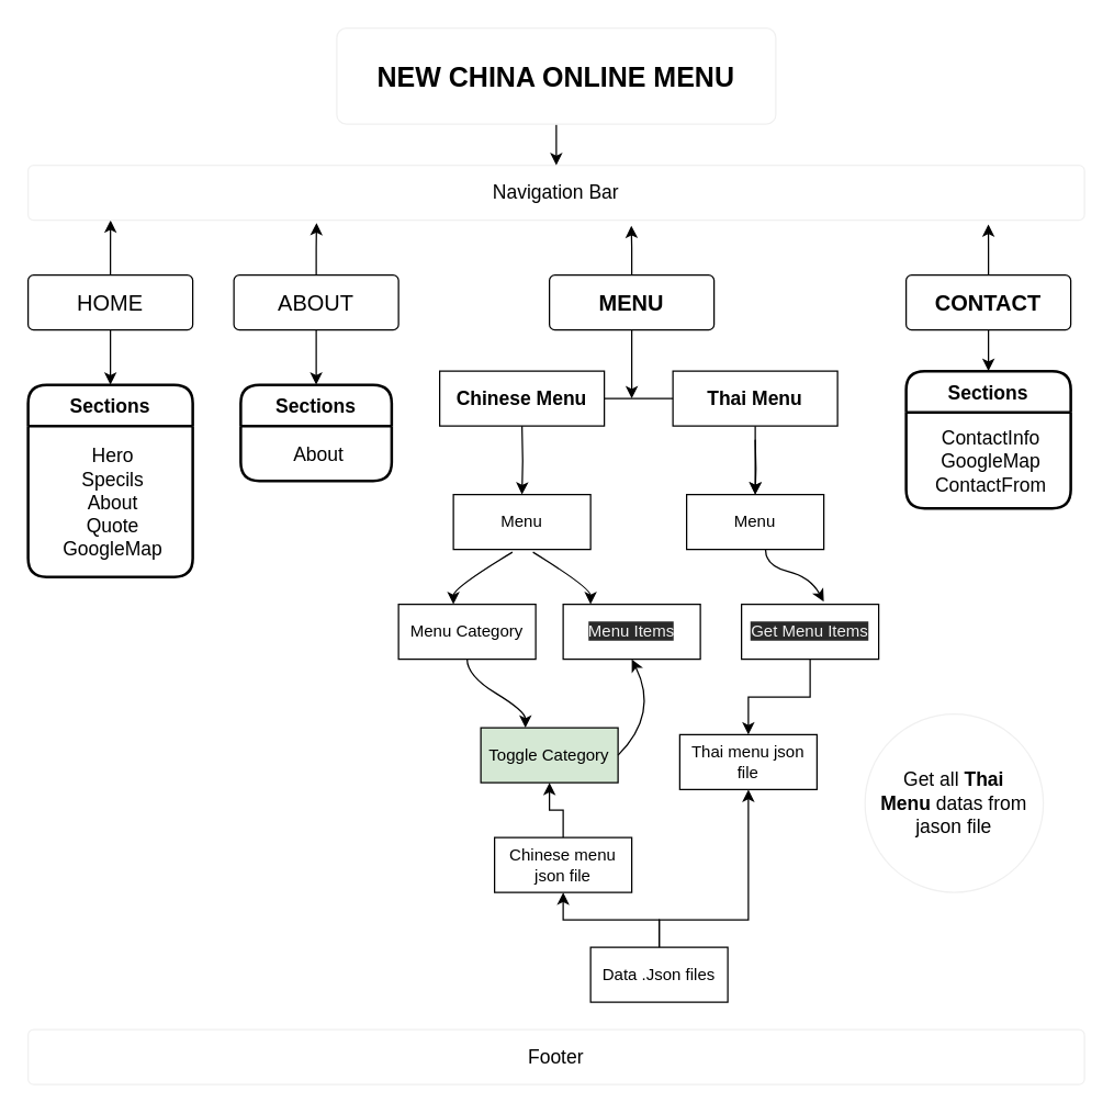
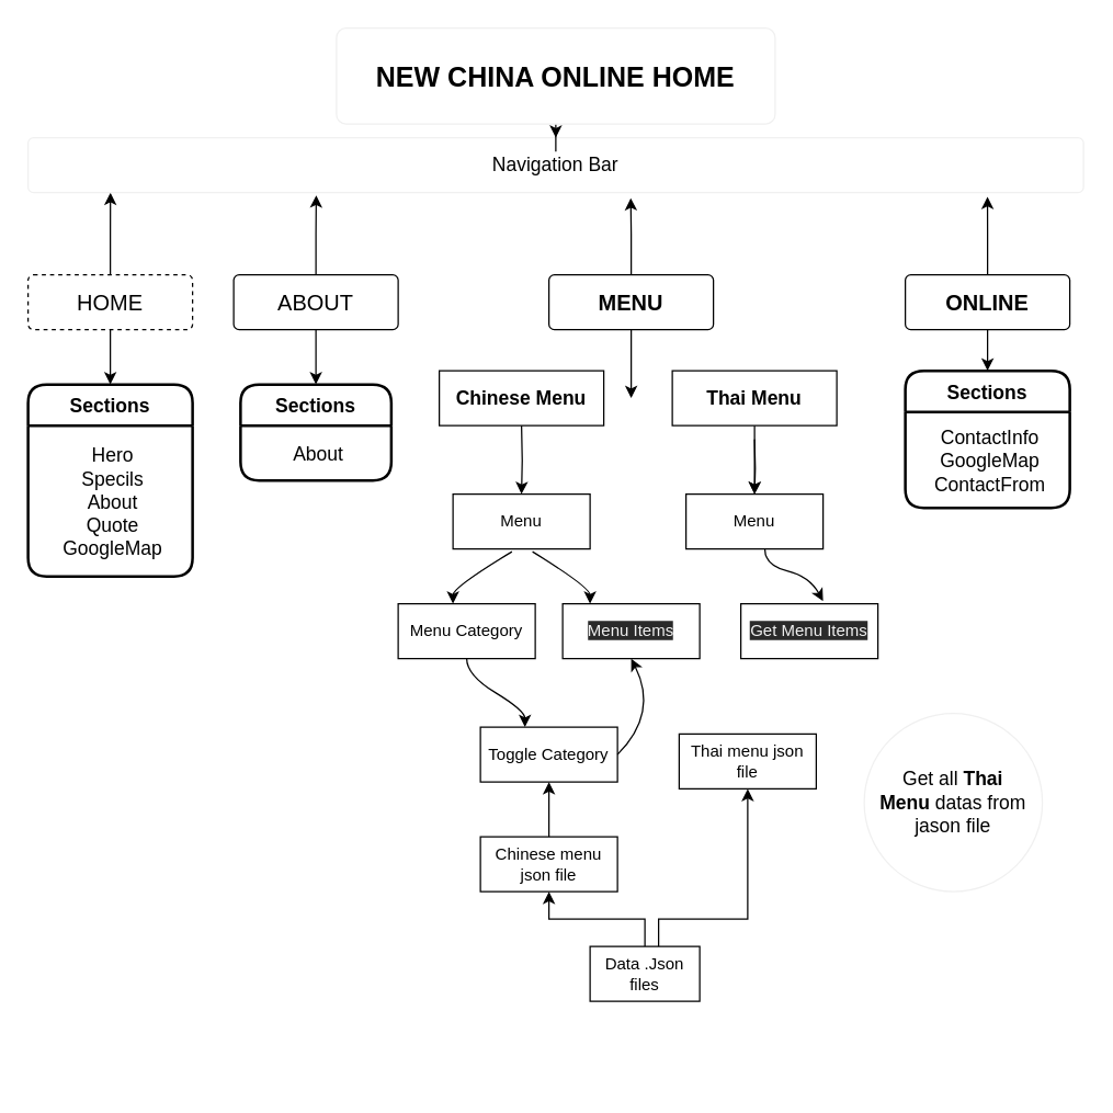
  <mxCell id="0" />
  <mxCell id="1" parent="0" />
  <mxCell id="2" style="edgeStyle=orthogonalEdgeStyle;rounded=0;orthogonalLoop=1;jettySize=auto;html=1;entryX=0.5;entryY=0;entryDx=0;entryDy=0;fontSize=16;" parent="1" source="4" target="8" edge="1"><mxGeometry relative="1" as="geometry" /></mxCell>
  <mxCell id="3" style="edgeStyle=orthogonalEdgeStyle;rounded=0;orthogonalLoop=1;jettySize=auto;html=1;entryX=0.078;entryY=1;entryDx=0;entryDy=0;entryPerimeter=0;fontSize=14;" parent="1" source="4" target="46" edge="1"><mxGeometry relative="1" as="geometry" /></mxCell>
- <mxCell id="4" value="&lt;font style=&quot;font-size: 16px&quot;&gt;HOME&lt;/font&gt;" style="rounded=1;arcSize=10;whiteSpace=wrap;html=1;align=center;" parent="1" vertex="1"><mxGeometry x="20" y="200" width="120" height="40" as="geometry" /></mxCell>
+ <mxCell id="4" value="&lt;font style=&quot;font-size: 16px&quot;&gt;HOME&lt;/font&gt;" style="rounded=1;arcSize=10;whiteSpace=wrap;html=1;align=center;dashed=1;" parent="1" vertex="1"><mxGeometry x="20" y="200" width="120" height="40" as="geometry" /></mxCell>
  <mxCell id="5" value="Sections" style="swimlane;childLayout=stackLayout;horizontal=1;startSize=30;horizontalStack=0;rounded=1;fontSize=14;fontStyle=1;strokeWidth=2;resizeParent=0;resizeLast=1;shadow=0;dashed=0;align=center;" parent="1" vertex="1"><mxGeometry x="175" y="280" width="110" height="70" as="geometry" /></mxCell>
  <mxCell id="6" value="About" style="align=center;strokeColor=none;fillColor=none;spacingLeft=4;fontSize=14;verticalAlign=middle;resizable=0;rotatable=0;part=1;" parent="5" vertex="1"><mxGeometry y="30" width="110" height="40" as="geometry" /></mxCell>
  <mxCell id="7" style="edgeStyle=orthogonalEdgeStyle;rounded=0;orthogonalLoop=1;jettySize=auto;html=1;exitX=0.5;exitY=1;exitDx=0;exitDy=0;fontSize=14;" parent="5" source="6" target="6" edge="1"><mxGeometry relative="1" as="geometry" /></mxCell>
  <mxCell id="8" value="Sections" style="swimlane;childLayout=stackLayout;horizontal=1;startSize=30;horizontalStack=0;rounded=1;fontSize=14;fontStyle=1;strokeWidth=2;resizeParent=0;resizeLast=1;shadow=0;dashed=0;align=center;" parent="1" vertex="1"><mxGeometry x="20" y="280" width="120" height="140" as="geometry" /></mxCell>
  <mxCell id="9" value="Hero&#10;Specils&#10;About&#10;Quote&#10;GoogleMap" style="align=center;fillColor=none;spacingLeft=4;fontSize=14;verticalAlign=middle;resizable=0;rotatable=0;part=1;spacingTop=0;spacing=4;strokeColor=none;rounded=0;" parent="8" vertex="1"><mxGeometry y="30" width="120" height="110" as="geometry" /></mxCell>
  <mxCell id="10" style="edgeStyle=orthogonalEdgeStyle;rounded=0;orthogonalLoop=1;jettySize=auto;html=1;exitX=0.5;exitY=1;exitDx=0;exitDy=0;entryX=0.5;entryY=0;entryDx=0;entryDy=0;fontSize=14;" parent="1" source="12" target="5" edge="1"><mxGeometry relative="1" as="geometry" /></mxCell>
  <mxCell id="11" style="edgeStyle=orthogonalEdgeStyle;rounded=0;orthogonalLoop=1;jettySize=auto;html=1;entryX=0.273;entryY=1.05;entryDx=0;entryDy=0;entryPerimeter=0;fontSize=14;" parent="1" source="12" target="46" edge="1"><mxGeometry relative="1" as="geometry" /></mxCell>
  <mxCell id="12" value="&lt;font style=&quot;font-size: 16px&quot;&gt;ABOUT&lt;/font&gt;" style="rounded=1;arcSize=10;whiteSpace=wrap;html=1;align=center;" parent="1" vertex="1"><mxGeometry x="170" y="200" width="120" height="40" as="geometry" /></mxCell>
  <mxCell id="13" style="edgeStyle=orthogonalEdgeStyle;rounded=0;orthogonalLoop=1;jettySize=auto;html=1;exitX=0.5;exitY=0;exitDx=0;exitDy=0;fontSize=14;" parent="1" source="16" edge="1"><mxGeometry relative="1" as="geometry"><mxPoint x="450" y="210" as="targetPoint" /></mxGeometry></mxCell>
  <mxCell id="14" style="edgeStyle=orthogonalEdgeStyle;rounded=0;orthogonalLoop=1;jettySize=auto;html=1;fontSize=14;" parent="1" source="16" edge="1"><mxGeometry relative="1" as="geometry"><mxPoint x="460" y="290" as="targetPoint" /></mxGeometry></mxCell>
  <mxCell id="15" style="edgeStyle=orthogonalEdgeStyle;rounded=0;orthogonalLoop=1;jettySize=auto;html=1;entryX=0.571;entryY=1.1;entryDx=0;entryDy=0;entryPerimeter=0;fontSize=14;" parent="1" source="16" target="46" edge="1"><mxGeometry relative="1" as="geometry" /></mxCell>
  <mxCell id="16" value="&lt;font style=&quot;font-size: 16px&quot;&gt;&lt;b&gt;MENU&lt;/b&gt;&lt;/font&gt;" style="rounded=1;arcSize=10;whiteSpace=wrap;html=1;align=center;" parent="1" vertex="1"><mxGeometry x="400" y="200" width="120" height="40" as="geometry" /></mxCell>
  <mxCell id="17" style="edgeStyle=orthogonalEdgeStyle;rounded=0;orthogonalLoop=1;jettySize=auto;html=1;fontSize=14;" parent="1" source="19" target="33" edge="1"><mxGeometry relative="1" as="geometry" /></mxCell>
  <mxCell id="18" style="edgeStyle=orthogonalEdgeStyle;rounded=0;orthogonalLoop=1;jettySize=auto;html=1;entryX=0.909;entryY=1.075;entryDx=0;entryDy=0;entryPerimeter=0;fontSize=14;" parent="1" source="19" target="46" edge="1"><mxGeometry relative="1" as="geometry" /></mxCell>
- <mxCell id="19" value="&lt;font style=&quot;font-size: 16px&quot;&gt;&lt;b&gt;CONTACT&lt;/b&gt;&lt;/font&gt;" style="rounded=1;arcSize=10;whiteSpace=wrap;html=1;align=center;" parent="1" vertex="1"><mxGeometry x="660" y="200" width="120" height="40" as="geometry" /></mxCell>
- <mxCell id="20" value="" style="edgeStyle=orthogonalEdgeStyle;startArrow=none;endArrow=none;rounded=0;targetPortConstraint=eastwest;sourcePortConstraint=northsouth;fontSize=14;exitX=0;exitY=0.5;exitDx=0;exitDy=0;" parent="1" source="51" target="49" edge="1"><mxGeometry relative="1" as="geometry"><mxPoint x="485" y="300" as="sourcePoint" /><Array as="points"><mxPoint x="520" y="290" /><mxPoint x="485" y="290" /><mxPoint x="485" y="260" /></Array><mxPoint x="440" y="290" as="targetPoint" /></mxGeometry></mxCell>
+ <mxCell id="19" value="&lt;font style=&quot;font-size: 16px&quot;&gt;&lt;b&gt;ONLINE&lt;/b&gt;&lt;/font&gt;" style="rounded=1;arcSize=10;whiteSpace=wrap;html=1;align=center;" parent="1" vertex="1"><mxGeometry x="660" y="200" width="120" height="40" as="geometry" /></mxCell>
  <mxCell id="21" style="edgeStyle=orthogonalEdgeStyle;rounded=0;orthogonalLoop=1;jettySize=auto;html=1;entryX=0.5;entryY=0;entryDx=0;entryDy=0;fontSize=14;" parent="1" target="24" edge="1"><mxGeometry relative="1" as="geometry"><mxPoint x="380" y="310" as="sourcePoint" /></mxGeometry></mxCell>
  <mxCell id="22" style="edgeStyle=orthogonalEdgeStyle;rounded=0;orthogonalLoop=1;jettySize=auto;html=1;entryX=0.5;entryY=0;entryDx=0;entryDy=0;fontSize=14;" parent="1" target="25" edge="1"><mxGeometry relative="1" as="geometry"><mxPoint x="550" y="320" as="sourcePoint" /></mxGeometry></mxCell>
  <mxCell id="23" style="edgeStyle=orthogonalEdgeStyle;rounded=0;orthogonalLoop=1;jettySize=auto;html=1;exitX=0.5;exitY=1;exitDx=0;exitDy=0;fontSize=14;" parent="1" edge="1"><mxGeometry relative="1" as="geometry"><mxPoint x="550" y="320" as="sourcePoint" /><mxPoint x="550" y="320" as="targetPoint" /></mxGeometry></mxCell>
  <mxCell id="24" value="Menu" style="whiteSpace=wrap;html=1;" parent="1" vertex="1"><mxGeometry x="330" y="360" width="100" height="40" as="geometry" /></mxCell>
  <mxCell id="25" value="Menu" style="whiteSpace=wrap;html=1;" parent="1" vertex="1"><mxGeometry x="500" y="360" width="100" height="40" as="geometry" /></mxCell>
  <mxCell id="26" value="" style="html=1;curved=1;noEdgeStyle=1;orthogonal=1;" parent="1" edge="1"><mxGeometry relative="1" as="geometry"><mxPoint x="388" y="402" as="sourcePoint" /><mxPoint x="430" y="440" as="targetPoint" /><Array as="points"><mxPoint x="387.5" y="402" /><mxPoint x="430" y="428" /></Array></mxGeometry></mxCell>
  <mxCell id="27" value="" style="html=1;curved=1;noEdgeStyle=1;orthogonal=1;" parent="1" edge="1"><mxGeometry relative="1" as="geometry"><mxPoint x="373" y="402" as="sourcePoint" /><mxPoint x="330" y="440" as="targetPoint" /><Array as="points"><mxPoint x="372.5" y="402" /><mxPoint x="330" y="428" /></Array></mxGeometry></mxCell>
  <mxCell id="28" value="Menu Category" style="whiteSpace=wrap;html=1;" parent="1" vertex="1"><mxGeometry x="290" y="440" width="100" height="40" as="geometry" /></mxCell>
  <mxCell id="29" value="&lt;span style=&quot;color: rgb(240 , 240 , 240) ; font-family: &amp;#34;helvetica&amp;#34; ; font-size: 12px ; font-style: normal ; font-weight: 400 ; letter-spacing: normal ; text-align: center ; text-indent: 0px ; text-transform: none ; word-spacing: 0px ; background-color: rgb(42 , 42 , 42) ; display: inline ; float: none&quot;&gt;Menu Items&lt;/span&gt;" style="whiteSpace=wrap;html=1;" parent="1" vertex="1"><mxGeometry x="410" y="440" width="100" height="40" as="geometry" /></mxCell>
- <mxCell id="30" value="Toggle Category" style="whiteSpace=wrap;html=1;fillColor=#d5e8d4;" parent="1" vertex="1"><mxGeometry x="350" y="530" width="100" height="40" as="geometry" /></mxCell>
+ <mxCell id="30" value="Toggle Category" style="whiteSpace=wrap;html=1;" parent="1" vertex="1"><mxGeometry x="350" y="530" width="100" height="40" as="geometry" /></mxCell>
  <mxCell id="31" value="" style="html=1;curved=1;noEdgeStyle=1;orthogonal=1;" parent="1" edge="1"><mxGeometry relative="1" as="geometry"><mxPoint x="340" y="480" as="sourcePoint" /><mxPoint x="382.5" y="530" as="targetPoint" /><Array as="points"><mxPoint x="340" y="492" /><mxPoint x="382.5" y="518" /></Array></mxGeometry></mxCell>
  <mxCell id="32" value="" style="html=1;curved=1;noEdgeStyle=1;orthogonal=1;entryX=0.5;entryY=1;entryDx=0;entryDy=0;exitX=1;exitY=0.5;exitDx=0;exitDy=0;" parent="1" source="30" target="29" edge="1"><mxGeometry relative="1" as="geometry"><mxPoint x="450" y="590" as="sourcePoint" /><mxPoint x="492.5" y="640" as="targetPoint" /><Array as="points"><mxPoint x="480" y="520" /></Array></mxGeometry></mxCell>
  <mxCell id="33" value="Sections" style="swimlane;childLayout=stackLayout;horizontal=1;startSize=30;horizontalStack=0;rounded=1;fontSize=14;fontStyle=1;strokeWidth=2;resizeParent=0;resizeLast=1;shadow=0;dashed=0;align=center;" parent="1" vertex="1"><mxGeometry x="660" y="270" width="120" height="100" as="geometry" /></mxCell>
  <mxCell id="34" value="ContactInfo&#10;GoogleMap&#10;ContactFrom" style="align=center;fillColor=none;spacingLeft=4;fontSize=14;verticalAlign=middle;resizable=0;rotatable=0;part=1;spacingTop=0;spacing=4;strokeColor=none;rounded=0;" parent="33" vertex="1"><mxGeometry y="30" width="120" height="70" as="geometry" /></mxCell>
  <mxCell id="35" style="edgeStyle=orthogonalEdgeStyle;rounded=0;orthogonalLoop=1;jettySize=auto;html=1;entryX=0.5;entryY=1;entryDx=0;entryDy=0;fontSize=14;" parent="1" source="36" target="30" edge="1"><mxGeometry relative="1" as="geometry" /></mxCell>
- <mxCell id="36" value="Chinese menu json file" style="whiteSpace=wrap;html=1;" parent="1" vertex="1"><mxGeometry x="360" y="610" width="100" height="40" as="geometry" /></mxCell>
+ <mxCell id="36" value="Chinese menu json file" style="whiteSpace=wrap;html=1;" parent="1" vertex="1"><mxGeometry x="350" y="610" width="100" height="40" as="geometry" /></mxCell>
  <mxCell id="37" value="" style="edgeStyle=elbowEdgeStyle;elbow=vertical;html=1;rounded=0;" parent="1" source="40" target="36" edge="1"><mxGeometry relative="1" as="geometry" /></mxCell>
  <mxCell id="38" value="Thai menu json file" style="whiteSpace=wrap;html=1;" parent="1" vertex="1"><mxGeometry x="495" y="535" width="100" height="40" as="geometry" /></mxCell>
  <mxCell id="39" value="" style="edgeStyle=elbowEdgeStyle;elbow=vertical;html=1;rounded=0;" parent="1" source="40" target="38" edge="1"><mxGeometry relative="1" as="geometry"><Array as="points"><mxPoint x="480" y="670" /></Array></mxGeometry></mxCell>
- <mxCell id="40" value="Data .Json files" style="whiteSpace=wrap;html=1;" parent="1" vertex="1"><mxGeometry x="430" y="690" width="100" height="40" as="geometry" /></mxCell>
- <mxCell id="41" style="edgeStyle=orthogonalEdgeStyle;rounded=0;orthogonalLoop=1;jettySize=auto;html=1;entryX=0.5;entryY=0;entryDx=0;entryDy=0;fontSize=14;" parent="1" source="42" target="38" edge="1"><mxGeometry relative="1" as="geometry" /></mxCell>
+ <mxCell id="40" value="Data .Json files" style="whiteSpace=wrap;html=1;" parent="1" vertex="1"><mxGeometry x="430" y="690" width="80" height="40" as="geometry" /></mxCell>
  <mxCell id="42" value="&lt;span style=&quot;color: rgb(240 , 240 , 240) ; font-family: &amp;#34;helvetica&amp;#34; ; font-size: 12px ; font-style: normal ; font-weight: 400 ; letter-spacing: normal ; text-align: center ; text-indent: 0px ; text-transform: none ; word-spacing: 0px ; background-color: rgb(42 , 42 , 42) ; display: inline ; float: none&quot;&gt;Get Menu Items&lt;/span&gt;" style="whiteSpace=wrap;html=1;" parent="1" vertex="1"><mxGeometry x="540" y="440" width="100" height="40" as="geometry" /></mxCell>
  <mxCell id="43" value="" style="html=1;curved=1;noEdgeStyle=1;orthogonal=1;" parent="1" edge="1"><mxGeometry relative="1" as="geometry"><mxPoint x="557.5" y="400" as="sourcePoint" /><mxPoint x="600" y="438" as="targetPoint" /><Array as="points"><mxPoint x="557.5" y="412" /><mxPoint x="590" y="420" /><mxPoint x="600" y="438" /></Array></mxGeometry></mxCell>
- <mxCell id="44" value="Footer" style="rounded=1;arcSize=10;whiteSpace=wrap;html=1;align=center;strokeColor=#f0f0f0;fontSize=14;" parent="1" vertex="1"><mxGeometry x="20" y="750" width="770" height="40" as="geometry" /></mxCell>
  <mxCell id="45" value="Get all&amp;nbsp;&lt;b&gt;Thai Menu&lt;/b&gt;&amp;nbsp;datas from jason file" style="ellipse;whiteSpace=wrap;html=1;align=center;rounded=0;strokeColor=#f0f0f0;fontSize=14;" parent="1" vertex="1"><mxGeometry x="630" y="520" width="130" height="130" as="geometry" /></mxCell>
- <mxCell id="46" value="Navigation Bar" style="rounded=1;arcSize=10;whiteSpace=wrap;html=1;align=center;strokeColor=#f0f0f0;fontSize=14;" parent="1" vertex="1"><mxGeometry x="20" y="120" width="770" height="40" as="geometry" /></mxCell>
+ <mxCell id="46" value="Navigation Bar" style="rounded=1;arcSize=10;whiteSpace=wrap;html=1;align=center;strokeColor=#f0f0f0;fontSize=14;" parent="1" vertex="1"><mxGeometry x="20" y="100" width="770" height="40" as="geometry" /></mxCell>
  <mxCell id="47" style="edgeStyle=orthogonalEdgeStyle;rounded=0;orthogonalLoop=1;jettySize=auto;html=1;entryX=0.5;entryY=0;entryDx=0;entryDy=0;fontSize=14;" parent="1" source="48" target="46" edge="1"><mxGeometry relative="1" as="geometry" /></mxCell>
- <mxCell id="48" value="&lt;b&gt;&lt;font style=&quot;font-size: 20px&quot;&gt;NEW CHINA ONLINE MENU&lt;/font&gt;&lt;/b&gt;" style="rounded=1;arcSize=10;whiteSpace=wrap;html=1;align=center;strokeColor=#f0f0f0;fontSize=14;" parent="1" vertex="1"><mxGeometry x="245" y="20" width="320" height="70" as="geometry" /></mxCell>
+ <mxCell id="48" value="&lt;b&gt;&lt;font style=&quot;font-size: 20px&quot;&gt;NEW CHINA ONLINE HOME&lt;/font&gt;&lt;/b&gt;" style="rounded=1;arcSize=10;whiteSpace=wrap;html=1;align=center;strokeColor=#f0f0f0;fontSize=14;" parent="1" vertex="1"><mxGeometry x="245" y="20" width="320" height="70" as="geometry" /></mxCell>
  <mxCell id="49" value="&lt;b style=&quot;font-size: 14px&quot;&gt;Chinese Menu&lt;/b&gt;" style="whiteSpace=wrap;html=1;" vertex="1" parent="1"><mxGeometry x="320" y="270" width="120" height="40" as="geometry" /></mxCell>
  <mxCell id="50" value="" style="edgeStyle=orthogonalEdgeStyle;rounded=0;orthogonalLoop=1;jettySize=auto;html=1;" edge="1" parent="1" source="51" target="25"><mxGeometry relative="1" as="geometry" /></mxCell>
  <mxCell id="51" value="&lt;b style=&quot;font-size: 14px&quot;&gt;Thai Menu&lt;/b&gt;" style="whiteSpace=wrap;html=1;" vertex="1" parent="1"><mxGeometry x="490" y="270" width="120" height="40" as="geometry" /></mxCell>
